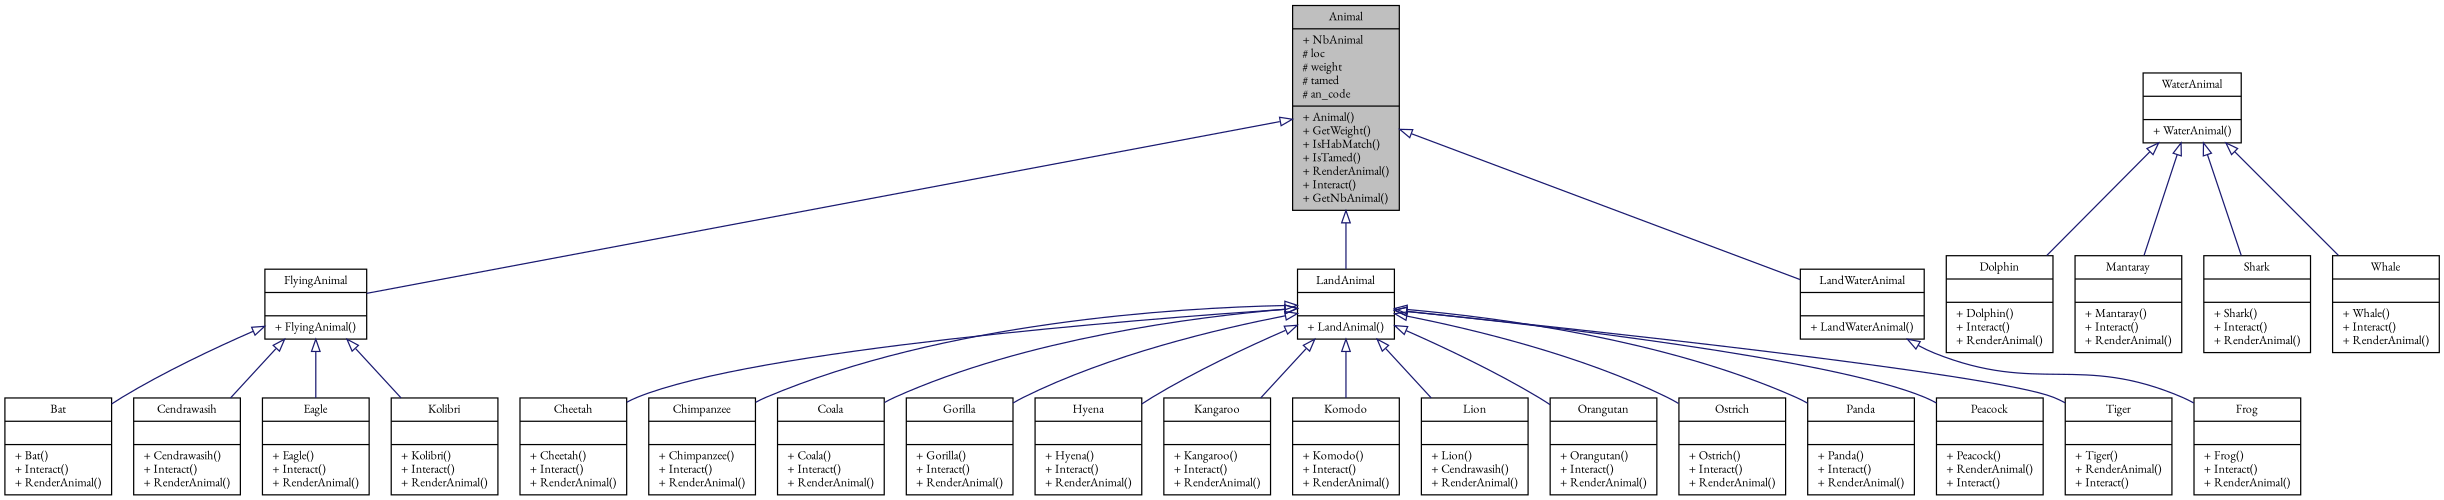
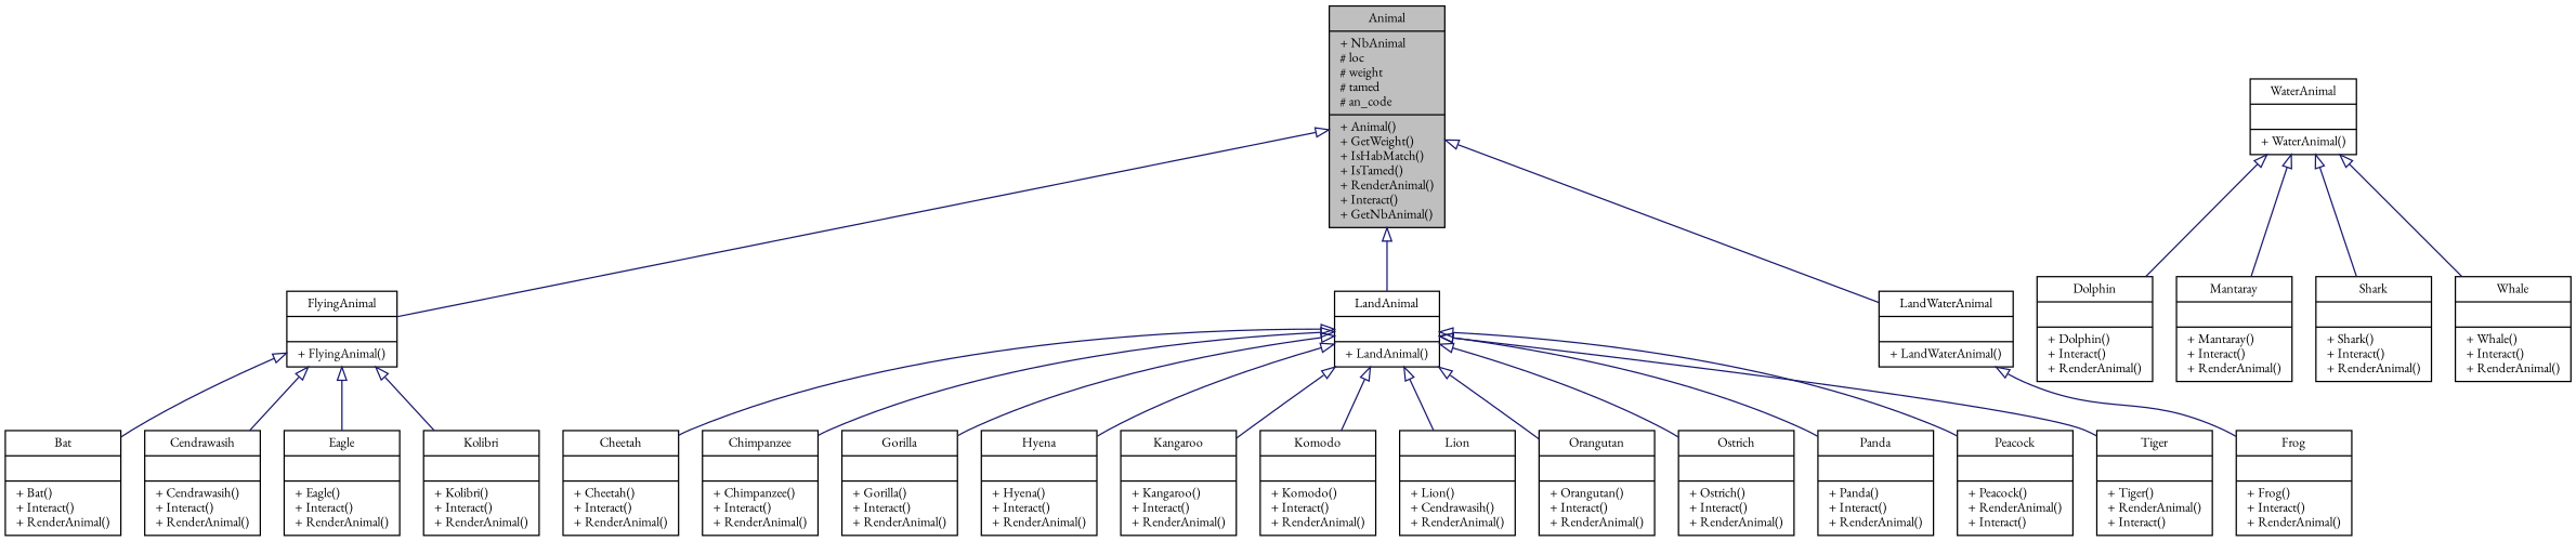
  digraph {
    fontname="EB Garamond"
    node [color=black fillcolor=white fontname="EB Garamond" fontsize=10 shape=record style=filled]
    edge [arrowtail=onormal color=midnightblue dir=back fontname="EB Garamond" fontsize=10 labelfontname=Helvetica labelfontsize=10 style=solid]
    n1 [fillcolor=grey75 fontcolor=black height=0.2 label="{Animal\n|+ NbAnimal\l# loc\l# weight\l# tamed\l# an_code\l|+ Animal()\l+ GetWeight()\l+ IsHabMatch()\l+ IsTamed()\l+ RenderAnimal()\l+ Interact()\l+ GetNbAnimal()\l}" width=0.4]
    n2 [height=0.2 label="{FlyingAnimal\n||+ FlyingAnimal()\l}" width=0.4]
    n3 [height=0.2 label="{LandAnimal\n||+ LandAnimal()\l}" width=0.4]
    n4 [height=0.2 label="{LandWaterAnimal\n||+ LandWaterAnimal()\l}" width=0.4]
    n5 [height=0.2 label="{Bat\n||+ Bat()\l+ Interact()\l+ RenderAnimal()\l}" width=0.4]
    n6 [height=0.2 label="{Cendrawasih\n||+ Cendrawasih()\l+ Interact()\l+ RenderAnimal()\l}" width=0.4]
    n7 [height=0.2 label="{Eagle\n||+ Eagle()\l+ Interact()\l+ RenderAnimal()\l}" width=0.4]
    n8 [height=0.2 label="{Kolibri\n||+ Kolibri()\l+ Interact()\l+ RenderAnimal()\l}" width=0.4]
    n9 [height=0.2 label="{Cheetah\n||+ Cheetah()\l+ Interact()\l+ RenderAnimal()\l}" width=0.4]
    n10 [height=0.2 label="{Chimpanzee\n||+ Chimpanzee()\l+ Interact()\l+ RenderAnimal()\l}" width=0.4]
-   n11 [height=0.2 label="{Coala\n||+ Coala()\l+ Interact()\l+ RenderAnimal()\l}" width=0.4]
    n12 [height=0.2 label="{Gorilla\n||+ Gorilla()\l+ Interact()\l+ RenderAnimal()\l}" width=0.4]
    n13 [height=0.2 label="{Hyena\n||+ Hyena()\l+ Interact()\l+ RenderAnimal()\l}" width=0.4]
    n14 [height=0.2 label="{Kangaroo\n||+ Kangaroo()\l+ Interact()\l+ RenderAnimal()\l}" width=0.4]
    n15 [height=0.2 label="{Komodo\n||+ Komodo()\l+ Interact()\l+ RenderAnimal()\l}" width=0.4]
    n16 [height=0.2 label="{Lion\n||+ Lion()\l+ Cendrawasih()\l+ RenderAnimal()\l}" width=0.4]
    n17 [height=0.2 label="{Orangutan\n||+ Orangutan()\l+ Interact()\l+ RenderAnimal()\l}" width=0.4]
    n18 [height=0.2 label="{Ostrich\n||+ Ostrich()\l+ Interact()\l+ RenderAnimal()\l}" width=0.4]
    n19 [height=0.2 label="{Panda\n||+ Panda()\l+ Interact()\l+ RenderAnimal()\l}" width=0.4]
    n20 [height=0.2 label="{Peacock\n||+ Peacock()\l+ RenderAnimal()\l+ Interact()\l}" width=0.4]
    n21 [height=0.2 label="{Tiger\n||+ Tiger()\l+ RenderAnimal()\l+ Interact()\l}" width=0.4]
    n22 [height=0.2 label="{Frog\n||+ Frog()\l+ Interact()\l+ RenderAnimal()\l}" width=0.4]
    n23 [height=0.2 label="{WaterAnimal\n||+ WaterAnimal()\l}" width=0.4]
    n24 [height=0.2 label="{Dolphin\n||+ Dolphin()\l+ Interact()\l+ RenderAnimal()\l}" width=0.4]
    n25 [height=0.2 label="{Mantaray\n||+ Mantaray()\l+ Interact()\l+ RenderAnimal()\l}" width=0.4]
    n26 [height=0.2 label="{Shark\n||+ Shark()\l+ Interact()\l+ RenderAnimal()\l}" width=0.4]
    n27 [height=0.2 label="{Whale\n||+ Whale()\l+ Interact()\l+ RenderAnimal()\l}" width=0.4]
    n1 -> n2
    n1 -> n3
    n1 -> n4
    n2 -> n5
    n2 -> n6
    n2 -> n7
    n2 -> n8
    n3 -> n9
    n3 -> n10
-   n3 -> n11
    n3 -> n12
    n3 -> n13
    n3 -> n14
    n3 -> n15
    n3 -> n16
    n3 -> n17
    n3 -> n18
    n3 -> n19
    n3 -> n20
    n3 -> n21
    n4 -> n22
    n23 -> n24
    n23 -> n25
    n23 -> n26
    n23 -> n27
  }
